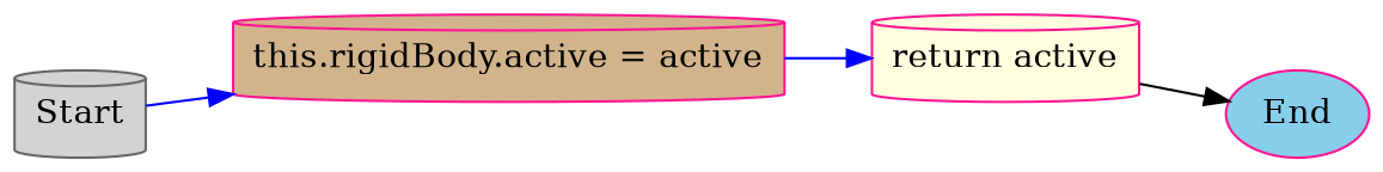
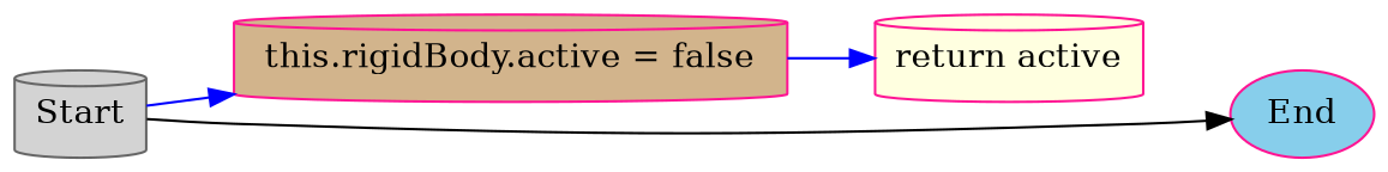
  digraph {
    rankdir=LR
    node [color=deeppink shape=cylinder style="rounded,filled"]
    edge [color=blue]
    Start [color=gray40 fillcolor=lightgrey]
-   n2 [fillcolor=tan label="this.rigidBody.active = active"]
+   n2 [fillcolor=tan label="this.rigidBody.active = false"]
    n3 [fillcolor=lightyellow label="return active"]
    End [fillcolor=skyblue shape=ellipse]
    Start -> n2
    n2 -> n3
-   n3 -> End [color=black]
+   Start -> End [color=black]
  }
